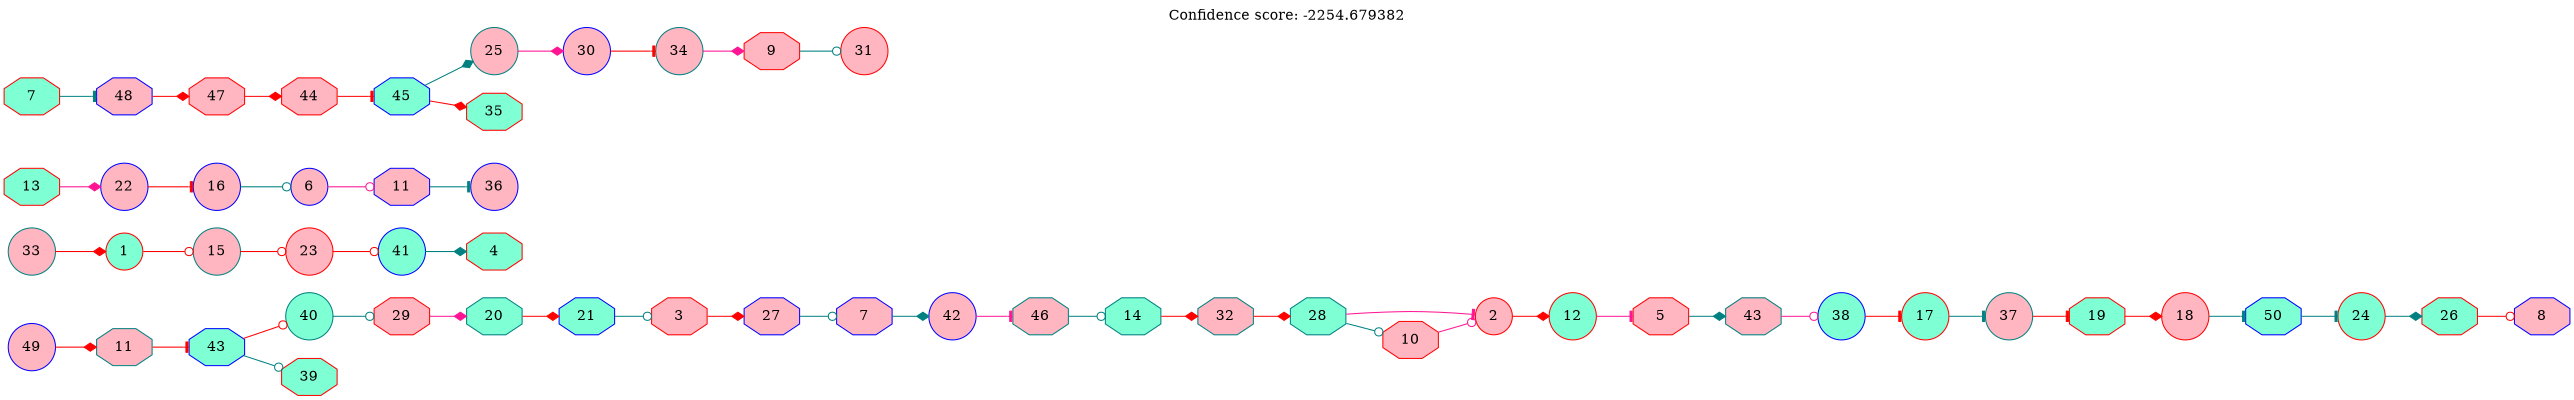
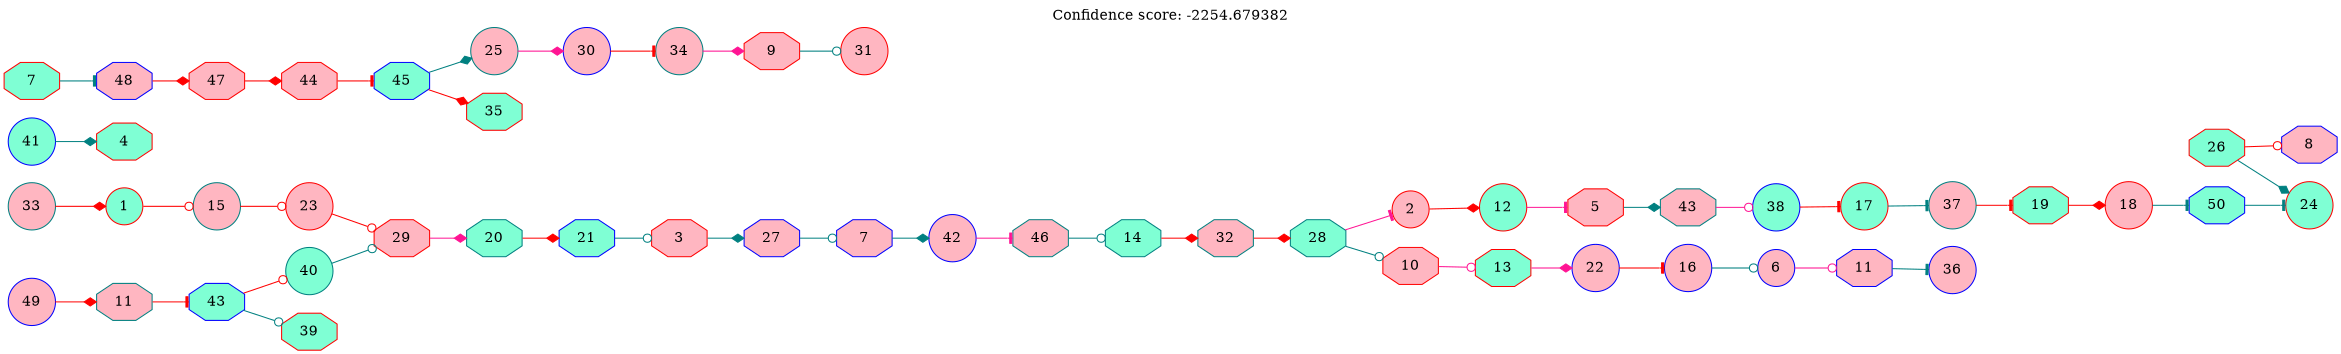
  digraph {
    label="Confidence score: -2254.679382"
    labelloc=t
    rankdir=LR
    node [color=red fillcolor=lightpink shape=octagon style=filled]
    edge [arrowhead=diamond color=red]
    n1 [fillcolor=aquamarine label=26]
    n2 [color=blue label=8]
    n3 [fillcolor=aquamarine label=24 shape=circle]
    n4 [color=blue fillcolor=aquamarine label=50]
    n5 [label=18 shape=circle]
    n6 [fillcolor=aquamarine label=19]
    n7 [color=teal label=37 shape=circle]
    n8 [fillcolor=aquamarine label=17 shape=circle]
    n9 [color=blue fillcolor=aquamarine label=38 shape=circle]
    n10 [color=teal label=43]
    n11 [label=5]
    n12 [fillcolor=aquamarine label=12 shape=circle]
    n13 [label=2 shape=circle]
    n14 [color=blue fillcolor=aquamarine label=41 shape=circle]
    n15 [fillcolor=aquamarine label=4]
    n16 [label=23 shape=circle]
    n17 [color=teal label=15 shape=circle]
    n18 [fillcolor=aquamarine label=1 shape=circle]
    n19 [color=teal label=33 shape=circle]
    n20 [color=blue label=36 shape=circle]
    n21 [color=blue label=11]
    n22 [color=blue label=6 shape=circle]
    n23 [color=blue label=16 shape=circle]
    n24 [color=blue label=22 shape=circle]
    n25 [fillcolor=aquamarine label=13]
    n26 [label=10]
    n27 [color=teal fillcolor=aquamarine label=28]
    n28 [color=teal label=32]
    n29 [color=teal fillcolor=aquamarine label=14]
    n30 [color=teal label=46]
    n31 [color=blue label=42 shape=circle]
    n32 [color=blue label=7]
    n33 [color=blue label=27]
    n34 [label=3]
    n35 [color=blue fillcolor=aquamarine label=21]
    n36 [color=teal fillcolor=aquamarine label=20]
    n37 [label=29]
    n38 [color=teal fillcolor=aquamarine label=40 shape=circle]
    n39 [color=blue fillcolor=aquamarine label=43]
    n40 [fillcolor=aquamarine label=39]
    n41 [color=teal label=11]
    n42 [color=blue label=49 shape=circle]
    n43 [label=31 shape=circle]
    n44 [label=9]
    n45 [color=teal label=34 shape=circle]
    n46 [color=blue label=30 shape=circle]
    n47 [color=teal label=25 shape=circle]
    n48 [color=blue fillcolor=aquamarine label=45]
    n49 [fillcolor=aquamarine label=35]
    n50 [label=44]
    n51 [label=47]
    n52 [color=blue label=48]
    n53 [fillcolor=aquamarine label=7]
    n1 -> n2 [arrowhead=odot]
-   n3 -> n1 [color=teal]
+   n1 -> n3 [color=teal]
    n4 -> n3 [arrowhead=tee color=teal]
    n5 -> n4 [arrowhead=tee color=teal]
    n6 -> n5
    n7 -> n6 [arrowhead=tee]
    n8 -> n7 [arrowhead=tee color=teal]
    n9 -> n8 [arrowhead=tee]
    n10 -> n9 [arrowhead=odot color=deeppink]
    n11 -> n10 [color=teal]
    n12 -> n11 [arrowhead=tee color=deeppink]
    n13 -> n12
    n14 -> n15 [color=teal]
-   n16 -> n14 [arrowhead=odot]
+   n16 -> n37 [arrowhead=odot]
    n17 -> n16 [arrowhead=odot]
    n18 -> n17 [arrowhead=odot]
    n19 -> n18
    n21 -> n20 [arrowhead=tee color=teal]
    n22 -> n21 [arrowhead=odot color=deeppink]
    n23 -> n22 [arrowhead=odot color=teal]
    n24 -> n23 [arrowhead=tee]
    n25 -> n24 [color=deeppink]
-   n26 -> n13 [arrowhead=odot color=deeppink]
+   n26 -> n25 [arrowhead=odot color=deeppink]
    n27 -> n13 [arrowhead=tee color=deeppink]
    n27 -> n26 [arrowhead=odot color=teal]
    n28 -> n27
    n29 -> n28
    n30 -> n29 [arrowhead=odot color=teal]
    n31 -> n30 [arrowhead=tee color=deeppink]
    n32 -> n31 [color=teal]
    n33 -> n32 [arrowhead=odot color=teal]
-   n34 -> n33
+   n34 -> n33 [color=teal]
    n35 -> n34 [arrowhead=odot color=teal]
    n36 -> n35
    n37 -> n36 [color=deeppink]
    n38 -> n37 [arrowhead=odot color=teal]
    n39 -> n38 [arrowhead=odot]
    n39 -> n40 [arrowhead=odot color=teal]
    n41 -> n39 [arrowhead=tee]
    n42 -> n41
    n44 -> n43 [arrowhead=odot color=teal]
    n45 -> n44 [color=deeppink]
    n46 -> n45 [arrowhead=tee]
    n47 -> n46 [color=deeppink]
    n48 -> n47 [color=teal]
    n48 -> n49
    n50 -> n48 [arrowhead=tee]
    n51 -> n50
    n52 -> n51
    n53 -> n52 [arrowhead=tee color=teal]
  }
